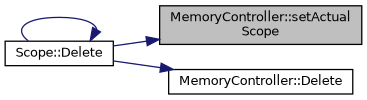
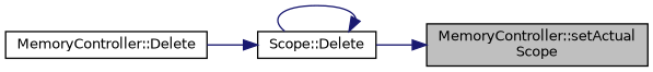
  digraph {
    rankdir=RL
    node [color=black fillcolor=white fontname=Helvetica fontsize=10 shape=record style=filled]
    edge [color=midnightblue dir=back fontname=Helvetica fontsize=10 labelfontname=Helvetica labelfontsize=10 style=solid]
    n1 [fillcolor=grey75 fontcolor=black height=0.2 label="MemoryController::setActual\lScope" width=0.4]
    n2 [height=0.2 label="Scope::Delete" width=0.4]
    n3 [height=0.2 label="MemoryController::Delete" width=0.4]
    n1 -> n2
    n2 -> n2
-   n3 -> n2
+   n2 -> n3
  }
